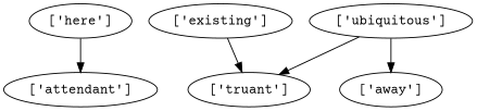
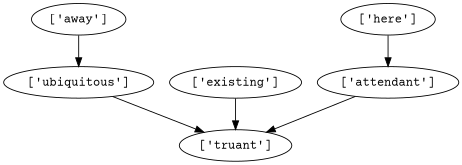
  strict digraph {
    fontname="Courier Prime"
    node [fontname="Courier Prime"]
    edge [fontname="Courier Prime"]
    "['attendant']"
    "['truant']"
    "['ubiquitous']"
    "['away']"
    "['existing']"
    "['here']"
+   "['attendant']" -> "['truant']"
    "['ubiquitous']" -> "['truant']"
-   "['ubiquitous']" -> "['away']"
+   "['away']" -> "['ubiquitous']"
    "['existing']" -> "['truant']"
    "['here']" -> "['attendant']"
  }
